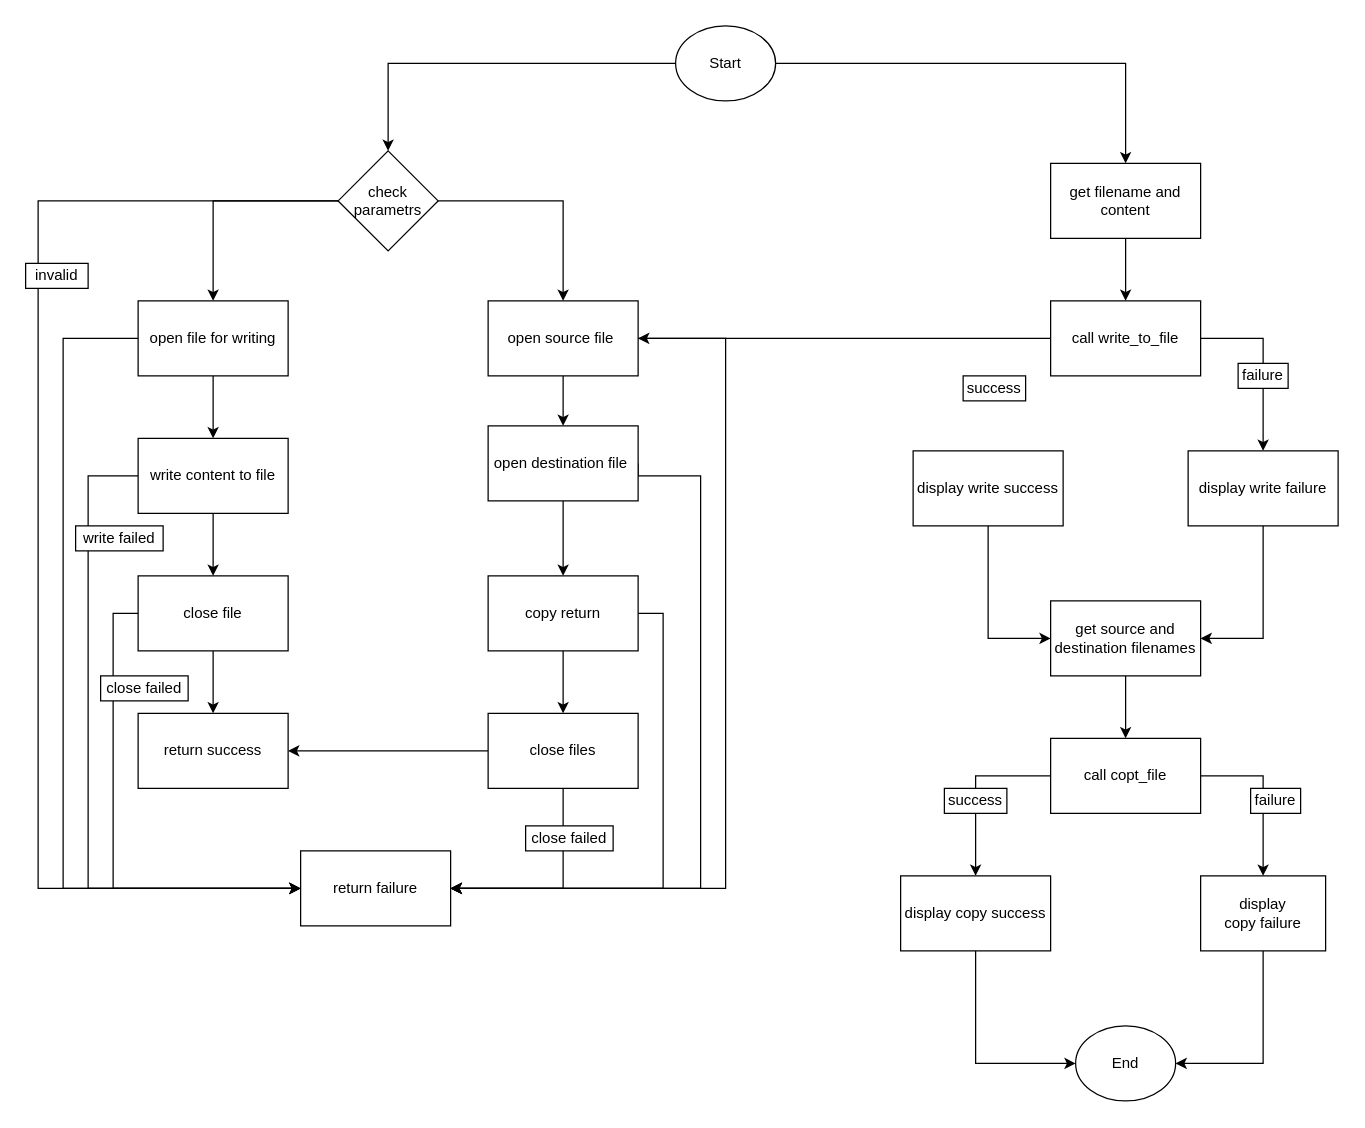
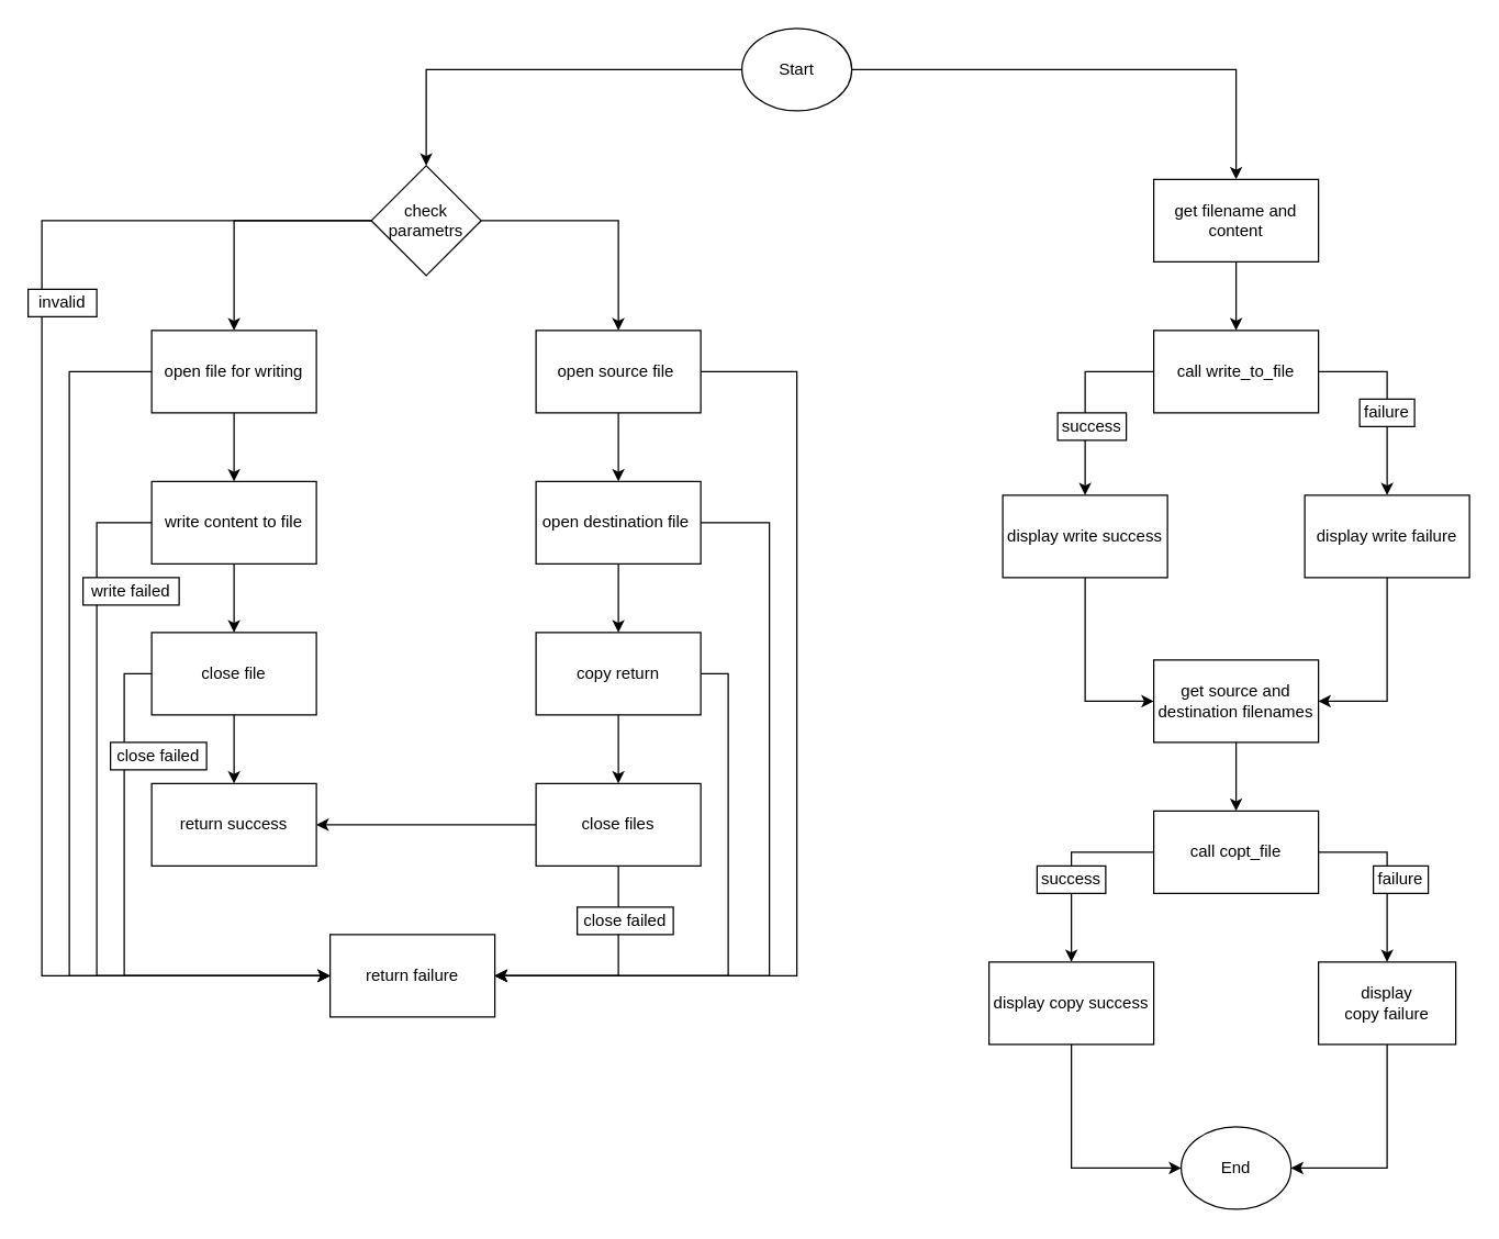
  <mxCell id="0" />
  <mxCell id="1" parent="0" />
  <mxCell id="2" style="edgeStyle=orthogonalEdgeStyle;rounded=0;orthogonalLoop=1;jettySize=auto;html=1;entryX=0.5;entryY=0;entryDx=0;entryDy=0;" edge="1" parent="1" source="4" target="8"><mxGeometry relative="1" as="geometry" /></mxCell>
  <mxCell id="3" style="edgeStyle=orthogonalEdgeStyle;rounded=0;orthogonalLoop=1;jettySize=auto;html=1;entryX=0.5;entryY=0;entryDx=0;entryDy=0;" edge="1" parent="1" source="4" target="37"><mxGeometry relative="1" as="geometry" /></mxCell>
  <mxCell id="4" value="Start" style="ellipse;whiteSpace=wrap;html=1;" vertex="1" parent="1"><mxGeometry x="540" y="20" width="80" height="60" as="geometry" /></mxCell>
  <mxCell id="5" style="edgeStyle=orthogonalEdgeStyle;rounded=0;orthogonalLoop=1;jettySize=auto;html=1;entryX=0.5;entryY=0;entryDx=0;entryDy=0;" edge="1" parent="1" source="8" target="11"><mxGeometry relative="1" as="geometry"><mxPoint x="170" y="230" as="targetPoint" /></mxGeometry></mxCell>
  <mxCell id="6" style="edgeStyle=orthogonalEdgeStyle;rounded=0;orthogonalLoop=1;jettySize=auto;html=1;entryX=0.5;entryY=0;entryDx=0;entryDy=0;" edge="1" parent="1" source="8" target="14"><mxGeometry relative="1" as="geometry" /></mxCell>
  <mxCell id="7" style="edgeStyle=orthogonalEdgeStyle;rounded=0;orthogonalLoop=1;jettySize=auto;html=1;entryX=0;entryY=0.5;entryDx=0;entryDy=0;exitX=0;exitY=0.5;exitDx=0;exitDy=0;" edge="1" parent="1" source="8" target="31"><mxGeometry relative="1" as="geometry"><Array as="points"><mxPoint x="30" y="160" /><mxPoint x="30" y="710" /></Array></mxGeometry></mxCell>
  <mxCell id="8" value="check parametrs" style="rhombus;whiteSpace=wrap;html=1;" vertex="1" parent="1"><mxGeometry x="270" y="120" width="80" height="80" as="geometry" /></mxCell>
  <mxCell id="9" style="edgeStyle=orthogonalEdgeStyle;rounded=0;orthogonalLoop=1;jettySize=auto;html=1;entryX=0.5;entryY=0;entryDx=0;entryDy=0;" edge="1" parent="1" source="11" target="17"><mxGeometry relative="1" as="geometry" /></mxCell>
  <mxCell id="10" style="edgeStyle=orthogonalEdgeStyle;rounded=0;orthogonalLoop=1;jettySize=auto;html=1;entryX=0;entryY=0.5;entryDx=0;entryDy=0;exitX=0;exitY=0.5;exitDx=0;exitDy=0;" edge="1" parent="1" source="11" target="31"><mxGeometry relative="1" as="geometry"><Array as="points"><mxPoint x="50" y="270" /><mxPoint x="50" y="710" /></Array></mxGeometry></mxCell>
  <mxCell id="11" value="open file for writing" style="rounded=0;whiteSpace=wrap;html=1;" vertex="1" parent="1"><mxGeometry x="110" y="240" width="120" height="60" as="geometry" /></mxCell>
  <mxCell id="12" style="edgeStyle=orthogonalEdgeStyle;rounded=0;orthogonalLoop=1;jettySize=auto;html=1;entryX=0.5;entryY=0;entryDx=0;entryDy=0;" edge="1" parent="1" source="14" target="24"><mxGeometry relative="1" as="geometry" /></mxCell>
  <mxCell id="13" style="edgeStyle=orthogonalEdgeStyle;rounded=0;orthogonalLoop=1;jettySize=auto;html=1;entryX=1;entryY=0.5;entryDx=0;entryDy=0;exitX=1;exitY=0.5;exitDx=0;exitDy=0;" edge="1" parent="1" source="14" target="31"><mxGeometry relative="1" as="geometry"><Array as="points"><mxPoint x="580" y="270" /><mxPoint x="580" y="710" /></Array></mxGeometry></mxCell>
  <mxCell id="14" value="open source file&amp;nbsp;" style="rounded=0;whiteSpace=wrap;html=1;" vertex="1" parent="1"><mxGeometry x="390" y="240" width="120" height="60" as="geometry" /></mxCell>
  <mxCell id="15" style="edgeStyle=orthogonalEdgeStyle;rounded=0;orthogonalLoop=1;jettySize=auto;html=1;entryX=0.5;entryY=0;entryDx=0;entryDy=0;" edge="1" parent="1" source="17" target="20"><mxGeometry relative="1" as="geometry" /></mxCell>
  <mxCell id="16" style="edgeStyle=orthogonalEdgeStyle;rounded=0;orthogonalLoop=1;jettySize=auto;html=1;entryX=0;entryY=0.5;entryDx=0;entryDy=0;exitX=0;exitY=0.5;exitDx=0;exitDy=0;" edge="1" parent="1" source="17" target="31"><mxGeometry relative="1" as="geometry"><Array as="points"><mxPoint x="70" y="380" /><mxPoint x="70" y="710" /></Array></mxGeometry></mxCell>
  <mxCell id="17" value="write content to file" style="rounded=0;whiteSpace=wrap;html=1;" vertex="1" parent="1"><mxGeometry x="110" y="350" width="120" height="60" as="geometry" /></mxCell>
  <mxCell id="18" style="edgeStyle=orthogonalEdgeStyle;rounded=0;orthogonalLoop=1;jettySize=auto;html=1;entryX=0.5;entryY=0;entryDx=0;entryDy=0;" edge="1" parent="1" source="20" target="21"><mxGeometry relative="1" as="geometry" /></mxCell>
  <mxCell id="19" style="edgeStyle=orthogonalEdgeStyle;rounded=0;orthogonalLoop=1;jettySize=auto;html=1;entryX=0;entryY=0.5;entryDx=0;entryDy=0;exitX=0;exitY=0.5;exitDx=0;exitDy=0;" edge="1" parent="1" source="20" target="31"><mxGeometry relative="1" as="geometry" /></mxCell>
  <mxCell id="20" value="close file" style="rounded=0;whiteSpace=wrap;html=1;" vertex="1" parent="1"><mxGeometry x="110" y="460" width="120" height="60" as="geometry" /></mxCell>
  <mxCell id="21" value="return success" style="rounded=0;whiteSpace=wrap;html=1;" vertex="1" parent="1"><mxGeometry x="110" y="570" width="120" height="60" as="geometry" /></mxCell>
  <mxCell id="22" style="edgeStyle=orthogonalEdgeStyle;rounded=0;orthogonalLoop=1;jettySize=auto;html=1;entryX=0.5;entryY=0;entryDx=0;entryDy=0;" edge="1" parent="1" source="24" target="27"><mxGeometry relative="1" as="geometry" /></mxCell>
  <mxCell id="23" style="edgeStyle=orthogonalEdgeStyle;rounded=0;orthogonalLoop=1;jettySize=auto;html=1;entryX=1;entryY=0.5;entryDx=0;entryDy=0;exitX=1;exitY=0.5;exitDx=0;exitDy=0;" edge="1" parent="1" source="24" target="31"><mxGeometry relative="1" as="geometry"><Array as="points"><mxPoint x="560" y="380" /><mxPoint x="560" y="710" /></Array></mxGeometry></mxCell>
- <mxCell id="24" value="open destination file&amp;nbsp;" style="rounded=0;whiteSpace=wrap;html=1;" vertex="1" parent="1"><mxGeometry x="390" y="340" width="120" height="60" as="geometry" /></mxCell>
+ <mxCell id="24" value="open destination file&amp;nbsp;" style="rounded=0;whiteSpace=wrap;html=1;" vertex="1" parent="1"><mxGeometry x="390" y="350" width="120" height="60" as="geometry" /></mxCell>
  <mxCell id="25" style="edgeStyle=orthogonalEdgeStyle;rounded=0;orthogonalLoop=1;jettySize=auto;html=1;entryX=0.5;entryY=0;entryDx=0;entryDy=0;" edge="1" parent="1" source="27" target="30"><mxGeometry relative="1" as="geometry" /></mxCell>
  <mxCell id="26" style="edgeStyle=orthogonalEdgeStyle;rounded=0;orthogonalLoop=1;jettySize=auto;html=1;entryX=1;entryY=0.5;entryDx=0;entryDy=0;exitX=1;exitY=0.5;exitDx=0;exitDy=0;" edge="1" parent="1" source="27" target="31"><mxGeometry relative="1" as="geometry" /></mxCell>
  <mxCell id="27" value="copy return" style="rounded=0;whiteSpace=wrap;html=1;" vertex="1" parent="1"><mxGeometry x="390" y="460" width="120" height="60" as="geometry" /></mxCell>
  <mxCell id="28" style="edgeStyle=orthogonalEdgeStyle;rounded=0;orthogonalLoop=1;jettySize=auto;html=1;entryX=1;entryY=0.5;entryDx=0;entryDy=0;" edge="1" parent="1" source="30" target="21"><mxGeometry relative="1" as="geometry" /></mxCell>
  <mxCell id="29" style="edgeStyle=orthogonalEdgeStyle;rounded=0;orthogonalLoop=1;jettySize=auto;html=1;entryX=1;entryY=0.5;entryDx=0;entryDy=0;exitX=0.5;exitY=1;exitDx=0;exitDy=0;" edge="1" parent="1" source="30" target="31"><mxGeometry relative="1" as="geometry" /></mxCell>
  <mxCell id="30" value="close files" style="rounded=0;whiteSpace=wrap;html=1;" vertex="1" parent="1"><mxGeometry x="390" y="570" width="120" height="60" as="geometry" /></mxCell>
  <mxCell id="31" value="return failure" style="rounded=0;whiteSpace=wrap;html=1;" vertex="1" parent="1"><mxGeometry x="240" y="680" width="120" height="60" as="geometry" /></mxCell>
  <mxCell id="32" value="invalid" style="rounded=0;whiteSpace=wrap;html=1;" vertex="1" parent="1"><mxGeometry x="20" y="210" width="50" height="20" as="geometry" /></mxCell>
  <mxCell id="33" value="write failed" style="rounded=0;whiteSpace=wrap;html=1;" vertex="1" parent="1"><mxGeometry x="60" y="420" width="70" height="20" as="geometry" /></mxCell>
  <mxCell id="34" value="close failed" style="rounded=0;whiteSpace=wrap;html=1;" vertex="1" parent="1"><mxGeometry x="80" y="540" width="70" height="20" as="geometry" /></mxCell>
  <mxCell id="35" value="close failed" style="rounded=0;whiteSpace=wrap;html=1;" vertex="1" parent="1"><mxGeometry x="420" y="660" width="70" height="20" as="geometry" /></mxCell>
  <mxCell id="36" style="edgeStyle=orthogonalEdgeStyle;rounded=0;orthogonalLoop=1;jettySize=auto;html=1;" edge="1" parent="1" source="37" target="40"><mxGeometry relative="1" as="geometry" /></mxCell>
  <mxCell id="37" value="get filename and content" style="rounded=0;whiteSpace=wrap;html=1;" vertex="1" parent="1"><mxGeometry x="840" y="130" width="120" height="60" as="geometry" /></mxCell>
- <mxCell id="38" style="edgeStyle=orthogonalEdgeStyle;rounded=0;orthogonalLoop=1;jettySize=auto;html=1;exitX=0;exitY=0.5;exitDx=0;exitDy=0;" edge="1" parent="1" source="40" target="14"><mxGeometry relative="1" as="geometry" /></mxCell>
+ <mxCell id="38" style="edgeStyle=orthogonalEdgeStyle;rounded=0;orthogonalLoop=1;jettySize=auto;html=1;entryX=0.5;entryY=0;entryDx=0;entryDy=0;exitX=0;exitY=0.5;exitDx=0;exitDy=0;" edge="1" parent="1" source="40" target="42"><mxGeometry relative="1" as="geometry" /></mxCell>
  <mxCell id="39" style="edgeStyle=orthogonalEdgeStyle;rounded=0;orthogonalLoop=1;jettySize=auto;html=1;entryX=0.5;entryY=0;entryDx=0;entryDy=0;exitX=1;exitY=0.5;exitDx=0;exitDy=0;" edge="1" parent="1" source="40" target="44"><mxGeometry relative="1" as="geometry" /></mxCell>
  <mxCell id="40" value="call write_to_file" style="rounded=0;whiteSpace=wrap;html=1;" vertex="1" parent="1"><mxGeometry x="840" y="240" width="120" height="60" as="geometry" /></mxCell>
  <mxCell id="41" style="edgeStyle=orthogonalEdgeStyle;rounded=0;orthogonalLoop=1;jettySize=auto;html=1;entryX=0;entryY=0.5;entryDx=0;entryDy=0;" edge="1" parent="1" source="42" target="48"><mxGeometry relative="1" as="geometry" /></mxCell>
  <mxCell id="42" value="display write success" style="rounded=0;whiteSpace=wrap;html=1;" vertex="1" parent="1"><mxGeometry x="730" y="360" width="120" height="60" as="geometry" /></mxCell>
  <mxCell id="43" style="edgeStyle=orthogonalEdgeStyle;rounded=0;orthogonalLoop=1;jettySize=auto;html=1;entryX=1;entryY=0.5;entryDx=0;entryDy=0;" edge="1" parent="1" source="44" target="48"><mxGeometry relative="1" as="geometry" /></mxCell>
  <mxCell id="44" value="display write failure" style="rounded=0;whiteSpace=wrap;html=1;" vertex="1" parent="1"><mxGeometry x="950" y="360" width="120" height="60" as="geometry" /></mxCell>
  <mxCell id="45" value="success" style="rounded=0;whiteSpace=wrap;html=1;" vertex="1" parent="1"><mxGeometry x="770" y="300" width="50" height="20" as="geometry" /></mxCell>
  <mxCell id="46" value="failure" style="rounded=0;whiteSpace=wrap;html=1;" vertex="1" parent="1"><mxGeometry x="990" y="290" width="40" height="20" as="geometry" /></mxCell>
  <mxCell id="47" style="edgeStyle=orthogonalEdgeStyle;rounded=0;orthogonalLoop=1;jettySize=auto;html=1;entryX=0.5;entryY=0;entryDx=0;entryDy=0;" edge="1" parent="1" source="48" target="51"><mxGeometry relative="1" as="geometry" /></mxCell>
  <mxCell id="48" value="get source and destination filenames" style="rounded=0;whiteSpace=wrap;html=1;" vertex="1" parent="1"><mxGeometry x="840" y="480" width="120" height="60" as="geometry" /></mxCell>
  <mxCell id="49" style="edgeStyle=orthogonalEdgeStyle;rounded=0;orthogonalLoop=1;jettySize=auto;html=1;exitX=0;exitY=0.5;exitDx=0;exitDy=0;" edge="1" parent="1" source="51" target="53"><mxGeometry relative="1" as="geometry" /></mxCell>
  <mxCell id="50" style="edgeStyle=orthogonalEdgeStyle;rounded=0;orthogonalLoop=1;jettySize=auto;html=1;entryX=0.5;entryY=0;entryDx=0;entryDy=0;exitX=1;exitY=0.5;exitDx=0;exitDy=0;" edge="1" parent="1" source="51" target="55"><mxGeometry relative="1" as="geometry" /></mxCell>
  <mxCell id="51" value="call copt_file" style="rounded=0;whiteSpace=wrap;html=1;" vertex="1" parent="1"><mxGeometry x="840" y="590" width="120" height="60" as="geometry" /></mxCell>
  <mxCell id="52" style="edgeStyle=orthogonalEdgeStyle;rounded=0;orthogonalLoop=1;jettySize=auto;html=1;entryX=0;entryY=0.5;entryDx=0;entryDy=0;exitX=0.5;exitY=1;exitDx=0;exitDy=0;" edge="1" parent="1" source="53" target="56"><mxGeometry relative="1" as="geometry" /></mxCell>
  <mxCell id="53" value="display copy success" style="rounded=0;whiteSpace=wrap;html=1;" vertex="1" parent="1"><mxGeometry x="720" y="700" width="120" height="60" as="geometry" /></mxCell>
  <mxCell id="54" style="edgeStyle=orthogonalEdgeStyle;rounded=0;orthogonalLoop=1;jettySize=auto;html=1;entryX=1;entryY=0.5;entryDx=0;entryDy=0;exitX=0.5;exitY=1;exitDx=0;exitDy=0;" edge="1" parent="1" source="55" target="56"><mxGeometry relative="1" as="geometry" /></mxCell>
  <mxCell id="55" value="display copy&amp;nbsp;failure" style="rounded=0;whiteSpace=wrap;html=1;" vertex="1" parent="1"><mxGeometry x="960" y="700" width="100" height="60" as="geometry" /></mxCell>
  <mxCell id="56" value="End" style="ellipse;whiteSpace=wrap;html=1;" vertex="1" parent="1"><mxGeometry x="860" y="820" width="80" height="60" as="geometry" /></mxCell>
  <mxCell id="57" value="success" style="rounded=0;whiteSpace=wrap;html=1;" vertex="1" parent="1"><mxGeometry x="755" y="630" width="50" height="20" as="geometry" /></mxCell>
  <mxCell id="58" value="failure" style="rounded=0;whiteSpace=wrap;html=1;" vertex="1" parent="1"><mxGeometry x="1000" y="630" width="40" height="20" as="geometry" /></mxCell>
